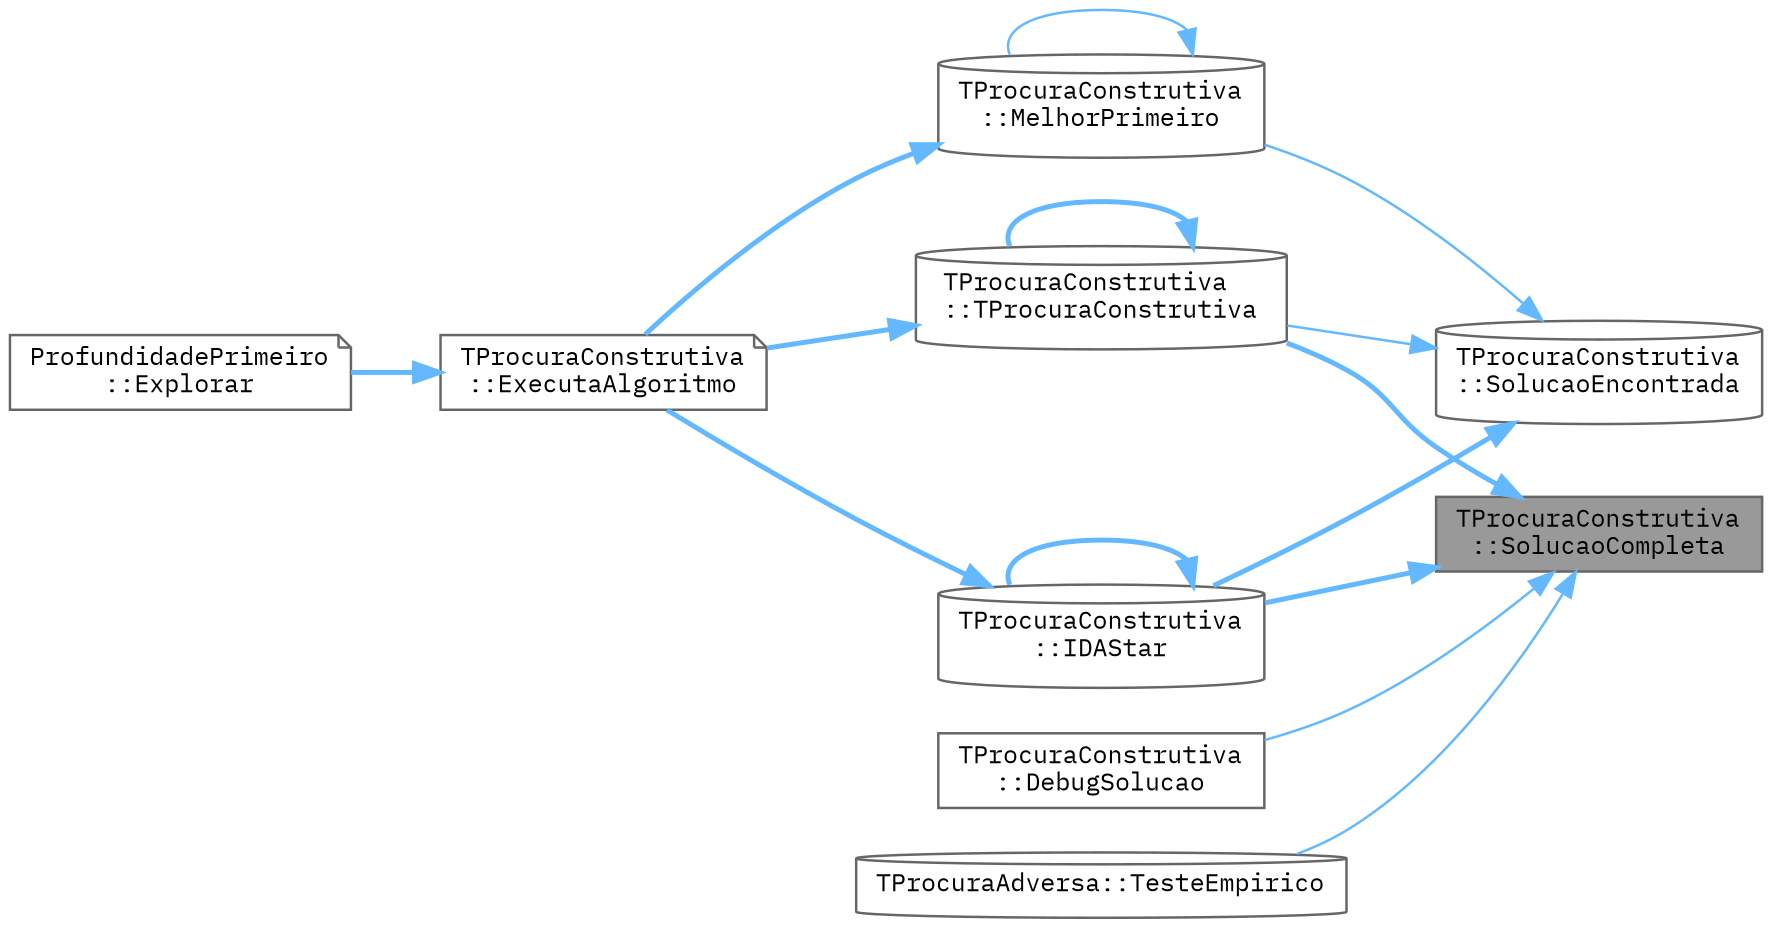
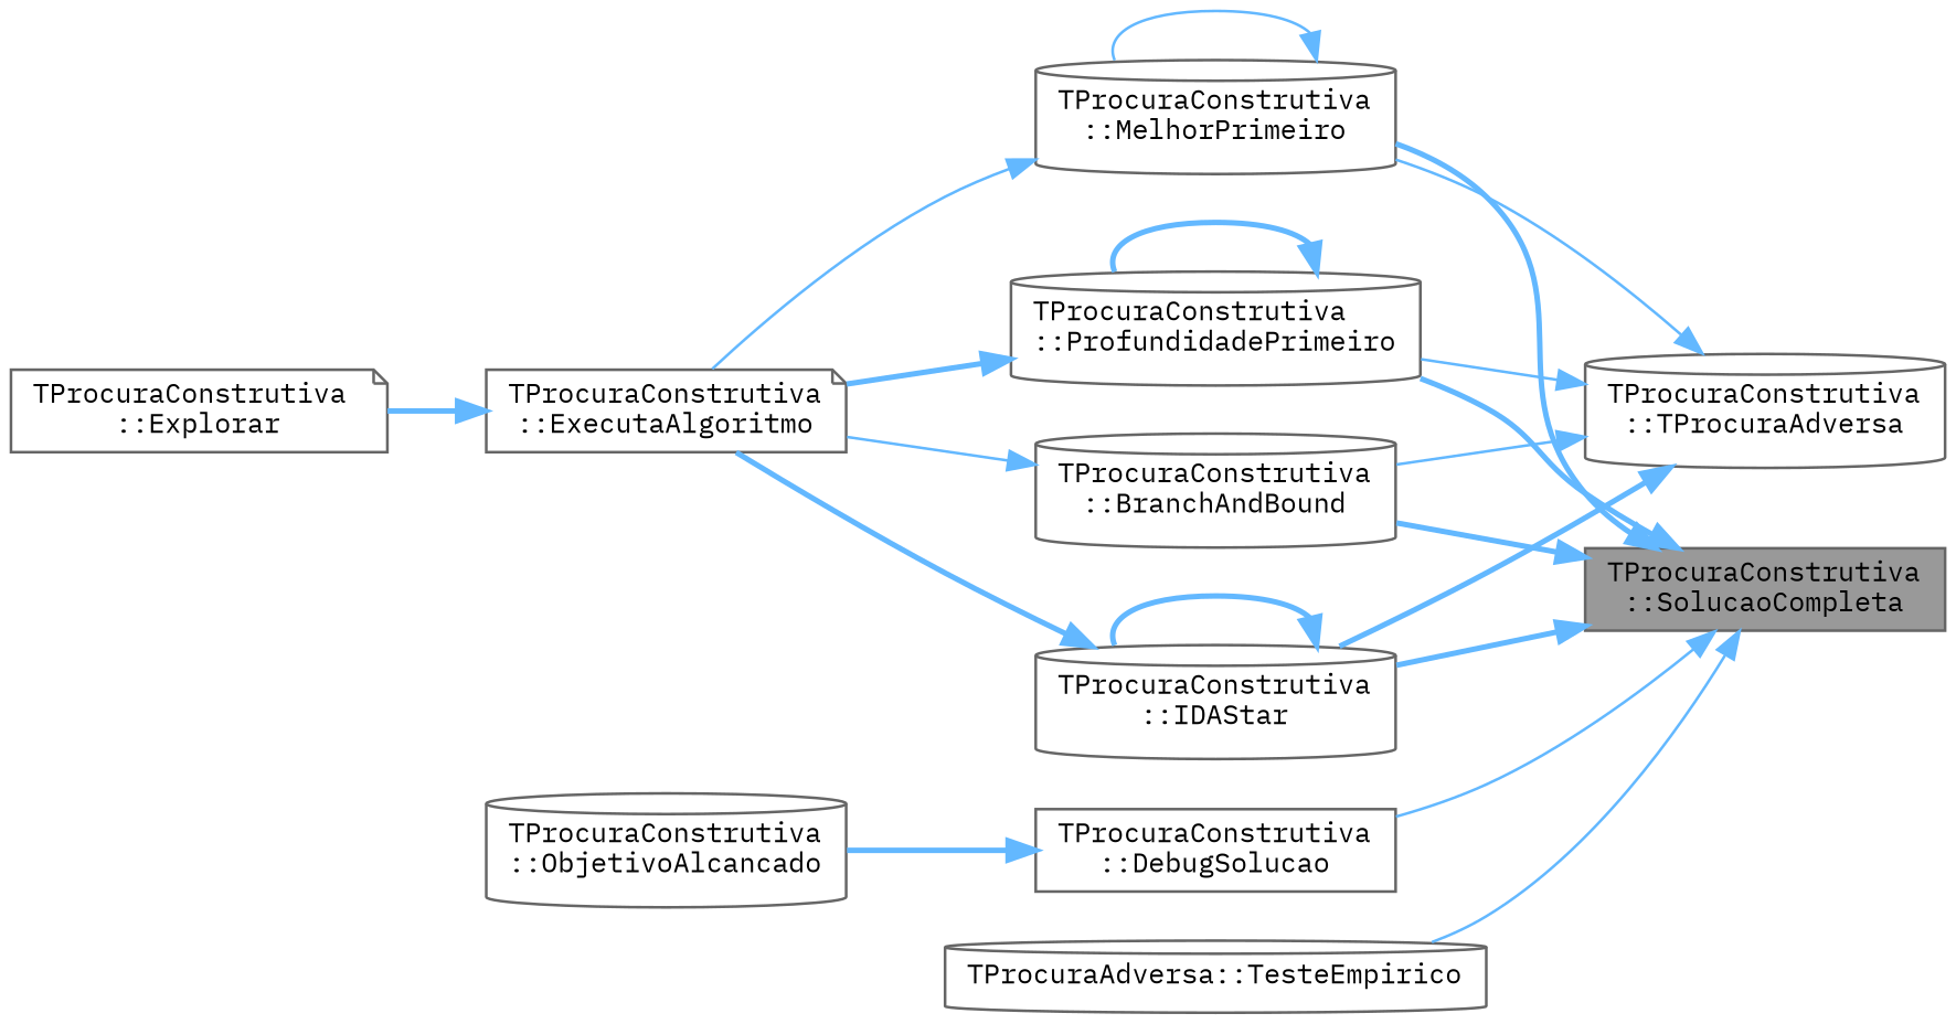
  digraph {
    fontname="IBM Plex Mono"
    rankdir=RL
    node [color=grey40 fillcolor=white fontname="IBM Plex Mono" fontsize=10 shape=cylinder style=filled]
    edge [color=steelblue1 dir=back fontname="IBM Plex Mono" fontsize=10 labelfontname=Helvetica labelfontsize=10 style=bold]
    n1 [color=gray40 fillcolor=grey60 fontcolor=black height=0.2 label="TProcuraConstrutiva\l::SolucaoCompleta" shape=box width=0.4]
+   n2 [height=0.2 label="TProcuraConstrutiva\l::BranchAndBound" width=0.4]
    n3 [height=0.2 label="TProcuraConstrutiva\l::DebugSolucao" shape=box width=0.4]
    n4 [height=0.2 label="TProcuraConstrutiva\l::IDAStar" width=0.4]
    n5 [height=0.2 label="TProcuraConstrutiva\l::MelhorPrimeiro" width=0.4]
-   n6 [height=0.2 label="TProcuraConstrutiva\l::TProcuraConstrutiva" width=0.4]
+   n6 [height=0.2 label="TProcuraConstrutiva\l::ProfundidadePrimeiro" width=0.4]
    n7 [height=0.2 label="TProcuraAdversa::TesteEmpirico" width=0.4]
    n8 [height=0.2 label="TProcuraConstrutiva\l::ExecutaAlgoritmo" shape=note width=0.4]
-   n10 [height=0.2 label="ProfundidadePrimeiro\l::Explorar" shape=note width=0.4]
-   n11 [height=0.2 label="TProcuraConstrutiva\l::SolucaoEncontrada" width=0.4]
+   n9 [height=0.2 label="TProcuraConstrutiva\l::ObjetivoAlcancado" width=0.4]
+   n10 [height=0.2 label="TProcuraConstrutiva\l::Explorar" shape=note width=0.4]
+   n11 [height=0.2 label="TProcuraConstrutiva\l::TProcuraAdversa" width=0.4]
+   n1 -> n2
    n1 -> n3 [style=solid]
    n1 -> n4
+   n1 -> n5
    n1 -> n6
    n1 -> n7 [style=solid]
+   n2 -> n8 [style=solid]
+   n3 -> n9
    n4 -> n4
    n4 -> n8
    n5 -> n5 [style=solid]
-   n5 -> n8
+   n5 -> n8 [style=solid]
    n6 -> n6
    n6 -> n8
    n8 -> n10
+   n11 -> n2 [style=solid]
    n11 -> n4
    n11 -> n5 [style=solid]
    n11 -> n6 [style=solid]
  }
